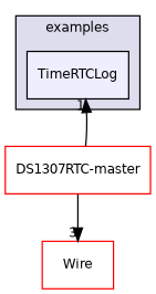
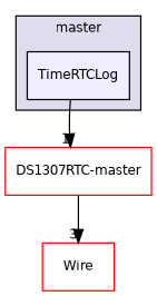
  digraph {
    compound=true
    node [fillcolor=white fontname=Helvetica fontsize=10 shape=box style=filled color=red]
    edge [labeldistance=1.5 labelfontname=Helvetica labelfontsize=10]
    n1 [fillcolor="#eeeeff" label=TimeRTCLog pencolor=black color=""]
    n2 [label="DS1307RTC-master"]
    n3 [label=Wire]
    subgraph cluster_1 {
      bgcolor="#ddddee"
      fontname=Helvetica
      fontsize=10
-     label=examples
+     label=master
      pencolor=black
      n1
    }
-   n2 -> n1 [headlabel=1]
+   n1 -> n2 [headlabel=1]
    n2 -> n3 [headlabel=3]
  }
